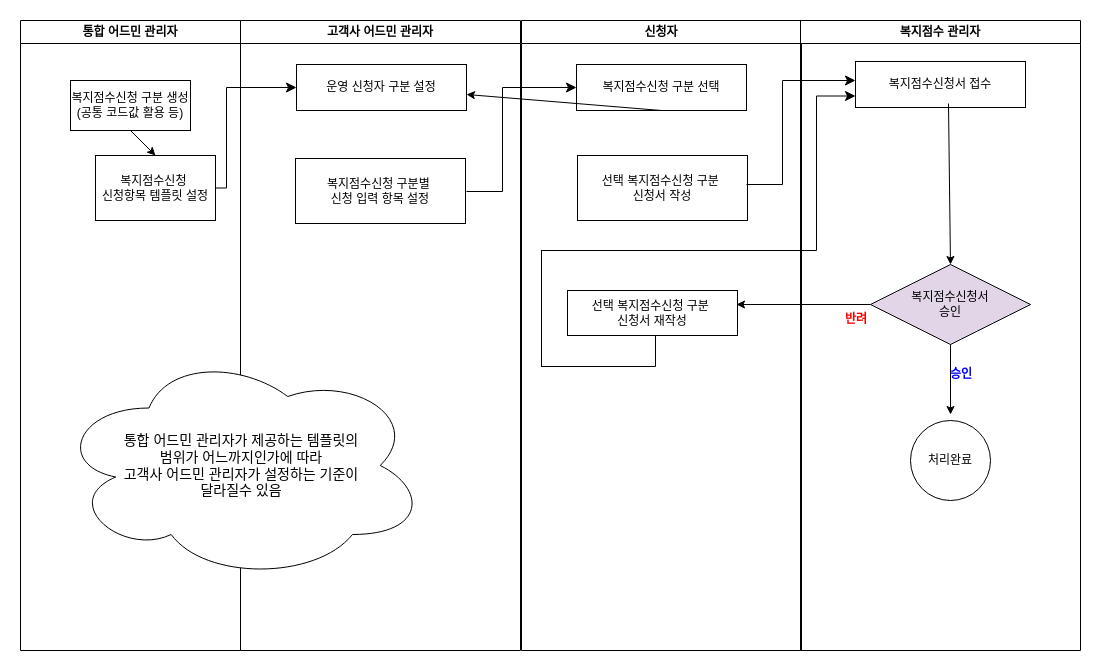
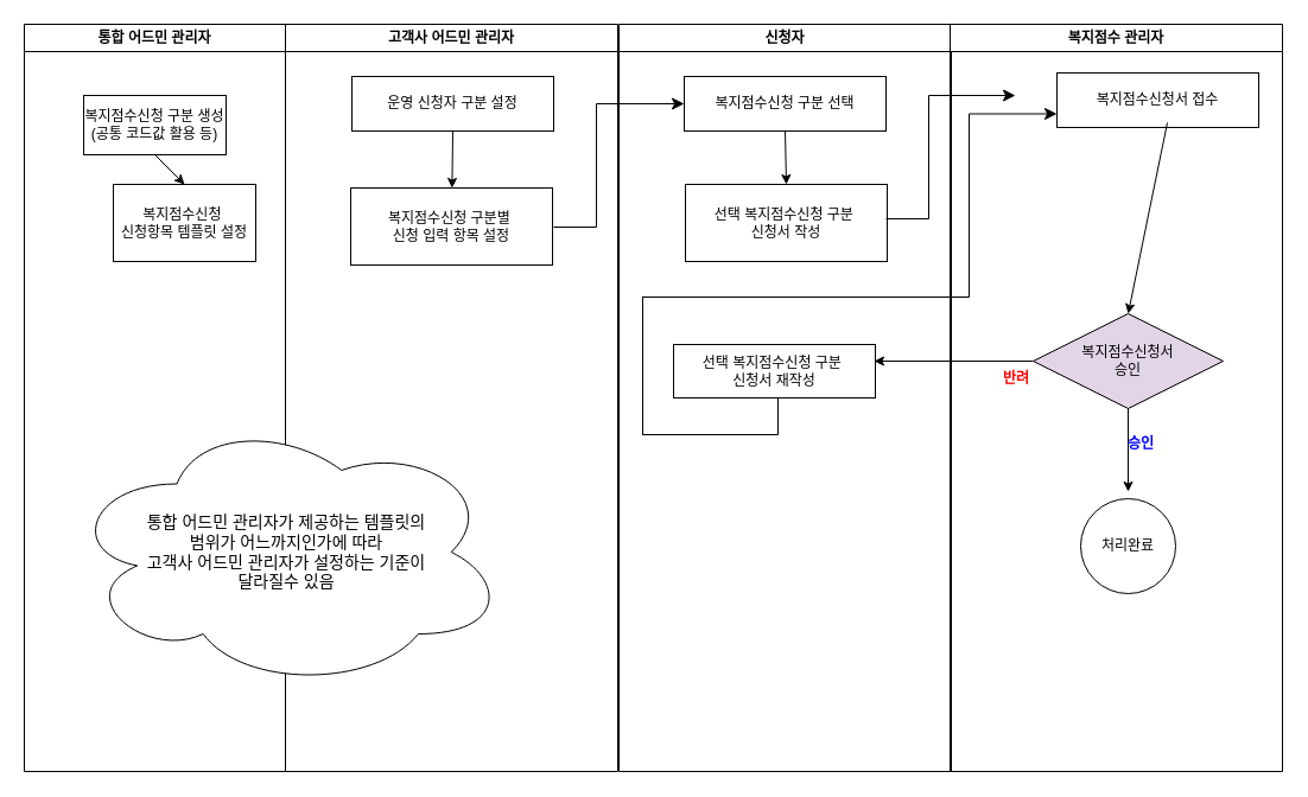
  <mxCell id="0" />
  <mxCell id="1" parent="0" />
  <mxCell id="2" value="통합 어드민 관리자" style="swimlane;whiteSpace=wrap" parent="1" vertex="1"><mxGeometry x="20" y="20" width="220" height="630" as="geometry" /></mxCell>
  <mxCell id="3" value="복지점수신청 구분 생성&lt;div&gt;(공통 코드값 활용 등)&lt;/div&gt;" style="rounded=0;whiteSpace=wrap;html=1;" vertex="1" parent="2"><mxGeometry x="50" y="60" width="120" height="50" as="geometry" /></mxCell>
  <mxCell id="4" value="고객사 어드민 관리자" style="swimlane;whiteSpace=wrap" parent="1" vertex="1"><mxGeometry x="240" y="20" width="280" height="630" as="geometry" /></mxCell>
  <mxCell id="5" value="복지점수신청 구분별&amp;nbsp;&lt;div&gt;신청 입력 항목 설정&lt;/div&gt;" style="rounded=0;whiteSpace=wrap;html=1;" vertex="1" parent="4"><mxGeometry x="55" y="138" width="170" height="65" as="geometry" /></mxCell>
  <mxCell id="6" value="" style="edgeStyle=elbowEdgeStyle;elbow=horizontal;endArrow=classic;html=1;curved=0;rounded=0;endSize=8;startSize=8;exitX=1;exitY=0.5;exitDx=0;exitDy=0;entryX=0;entryY=0.5;entryDx=0;entryDy=0;" edge="1" parent="4" target="9"><mxGeometry width="50" height="50" relative="1" as="geometry"><mxPoint x="226" y="171" as="sourcePoint" /><mxPoint x="332" y="70" as="targetPoint" /><Array as="points"><mxPoint x="262" y="113" /></Array></mxGeometry></mxCell>
  <mxCell id="7" value="&lt;font style=&quot;font-size: 14px;&quot;&gt;통합 어드민 관리자가 제공하는 템플릿의&lt;/font&gt;&lt;div&gt;&lt;font style=&quot;font-size: 14px;&quot;&gt;범위가 어느까지인가에 따라&lt;/font&gt;&lt;/div&gt;&lt;div&gt;&lt;font style=&quot;font-size: 14px;&quot;&gt;고객사 어드민 관리자가 설정하는 기준이&lt;/font&gt;&lt;/div&gt;&lt;div&gt;&lt;font style=&quot;font-size: 14px;&quot;&gt;달라질수 있음&lt;/font&gt;&lt;/div&gt;" style="ellipse;shape=cloud;whiteSpace=wrap;html=1;align=center;" vertex="1" parent="4"><mxGeometry x="-184" y="330" width="370" height="230" as="geometry" /></mxCell>
  <mxCell id="8" value="신청자" style="swimlane;whiteSpace=wrap" parent="1" vertex="1"><mxGeometry x="521" y="20" width="280" height="630" as="geometry" /></mxCell>
  <mxCell id="9" value="복지점수신청 구분 선택" style="rounded=0;whiteSpace=wrap;html=1;" vertex="1" parent="8"><mxGeometry x="55" y="44" width="170" height="46" as="geometry" /></mxCell>
  <mxCell id="10" value="선택 복지점수신청 구분&amp;nbsp;&lt;div&gt;신청서 작성&lt;/div&gt;" style="rounded=0;whiteSpace=wrap;html=1;" vertex="1" parent="8"><mxGeometry x="56" y="135" width="170" height="65" as="geometry" /></mxCell>
- <mxCell id="11" value="" style="endArrow=classic;html=1;rounded=0;exitX=0.5;exitY=1;exitDx=0;exitDy=0;" edge="1" parent="8" source="9" target="23"><mxGeometry width="50" height="50" relative="1" as="geometry"><mxPoint x="33" y="100" as="sourcePoint" /><mxPoint x="32" y="148" as="targetPoint" /></mxGeometry></mxCell>
+ <mxCell id="11" value="" style="endArrow=classic;html=1;rounded=0;exitX=0.5;exitY=1;exitDx=0;exitDy=0;entryX=0.5;entryY=0;entryDx=0;entryDy=0;" edge="1" parent="8" source="9" target="10"><mxGeometry width="50" height="50" relative="1" as="geometry"><mxPoint x="33" y="100" as="sourcePoint" /><mxPoint x="32" y="148" as="targetPoint" /></mxGeometry></mxCell>
  <mxCell id="12" value="선택 복지점수신청 구분&amp;nbsp;&lt;div&gt;신청서 재작성&lt;/div&gt;" style="rounded=0;whiteSpace=wrap;html=1;" vertex="1" parent="8"><mxGeometry x="46" y="270" width="170" height="45" as="geometry" /></mxCell>
  <mxCell id="13" value="" style="shape=partialRectangle;whiteSpace=wrap;html=1;top=0;left=0;fillColor=none;" vertex="1" parent="8"><mxGeometry x="20" y="316" width="114" height="30" as="geometry" /></mxCell>
  <mxCell id="14" value="" style="shape=partialRectangle;whiteSpace=wrap;html=1;bottom=0;right=0;fillColor=none;" vertex="1" parent="8"><mxGeometry x="20" y="230" width="120" height="116" as="geometry" /></mxCell>
  <mxCell id="15" value="복지점수 관리자" style="swimlane;whiteSpace=wrap" vertex="1" parent="1"><mxGeometry x="800" y="20" width="280" height="630" as="geometry" /></mxCell>
  <mxCell id="16" value="복지점수신청서&lt;div&gt;승인&lt;/div&gt;" style="rhombus;whiteSpace=wrap;html=1;fillColor=#e1d5e7;" vertex="1" parent="15"><mxGeometry x="70" y="244" width="160" height="80" as="geometry" /></mxCell>
  <mxCell id="17" value="" style="endArrow=classic;html=1;rounded=0;exitX=0.5;exitY=1;exitDx=0;exitDy=0;" edge="1" parent="15" source="16"><mxGeometry width="50" height="50" relative="1" as="geometry"><mxPoint x="146" y="444" as="sourcePoint" /><mxPoint x="150" y="394" as="targetPoint" /></mxGeometry></mxCell>
  <mxCell id="18" value="" style="edgeStyle=elbowEdgeStyle;elbow=horizontal;endArrow=classic;html=1;curved=0;rounded=0;endSize=8;startSize=8;exitX=1;exitY=0.5;exitDx=0;exitDy=0;entryX=0;entryY=0.5;entryDx=0;entryDy=0;" edge="1" parent="15"><mxGeometry width="50" height="50" relative="1" as="geometry"><mxPoint x="-54" y="164" as="sourcePoint" /><mxPoint x="55" y="60" as="targetPoint" /><Array as="points"><mxPoint x="-18" y="106" /></Array></mxGeometry></mxCell>
  <mxCell id="19" value="&lt;b&gt;&lt;font style=&quot;color: rgb(0, 0, 255);&quot;&gt;승인&lt;/font&gt;&lt;/b&gt;" style="text;html=1;align=center;verticalAlign=middle;whiteSpace=wrap;rounded=0;" vertex="1" parent="15"><mxGeometry x="131" y="339" width="60" height="30" as="geometry" /></mxCell>
  <mxCell id="20" value="처리완료" style="ellipse;whiteSpace=wrap;html=1;aspect=fixed;" vertex="1" parent="15"><mxGeometry x="110" y="400" width="80" height="80" as="geometry" /></mxCell>
  <mxCell id="21" value="복지점수신청&amp;nbsp;&lt;div&gt;신청항목 템플릿 설정&lt;/div&gt;" style="rounded=0;whiteSpace=wrap;html=1;" vertex="1" parent="1"><mxGeometry x="95" y="155" width="120" height="65" as="geometry" /></mxCell>
  <mxCell id="22" value="" style="endArrow=classic;html=1;rounded=0;exitX=0.5;exitY=1;exitDx=0;exitDy=0;entryX=0.5;entryY=0;entryDx=0;entryDy=0;" edge="1" parent="1" source="3" target="21"><mxGeometry width="50" height="50" relative="1" as="geometry"><mxPoint x="536" y="350" as="sourcePoint" /><mxPoint x="586" y="300" as="targetPoint" /></mxGeometry></mxCell>
  <mxCell id="23" value="운영 신청자 구분 설정" style="rounded=0;whiteSpace=wrap;html=1;" vertex="1" parent="1"><mxGeometry x="296" y="64" width="170" height="46" as="geometry" /></mxCell>
- <mxCell id="25" value="복지점수신청서 접수" style="rounded=0;whiteSpace=wrap;html=1;" vertex="1" parent="1"><mxGeometry x="855" y="61" width="170" height="46" as="geometry" /></mxCell>
- <mxCell id="26" value="" style="edgeStyle=elbowEdgeStyle;elbow=horizontal;endArrow=classic;html=1;curved=0;rounded=0;endSize=8;startSize=8;exitX=1;exitY=0.5;exitDx=0;exitDy=0;entryX=0;entryY=0.5;entryDx=0;entryDy=0;" edge="1" parent="1" source="21" target="23"><mxGeometry width="50" height="50" relative="1" as="geometry"><mxPoint x="196" y="190" as="sourcePoint" /><mxPoint x="246" y="140" as="targetPoint" /><Array as="points"><mxPoint x="226" y="130" /></Array></mxGeometry></mxCell>
+ <mxCell id="24" value="" style="endArrow=classic;html=1;rounded=0;exitX=0.5;exitY=1;exitDx=0;exitDy=0;" edge="1" parent="1" source="23" target="5"><mxGeometry width="50" height="50" relative="1" as="geometry"><mxPoint x="536" y="300" as="sourcePoint" /><mxPoint x="586" y="250" as="targetPoint" /></mxGeometry></mxCell>
+ <mxCell id="25" value="복지점수신청서 접수" style="rounded=0;whiteSpace=wrap;html=1;" vertex="1" parent="1"><mxGeometry x="890" y="61" width="170" height="46" as="geometry" /></mxCell>
  <mxCell id="27" value="" style="endArrow=classic;html=1;rounded=0;exitX=0.547;exitY=0.913;exitDx=0;exitDy=0;entryX=0.5;entryY=0;entryDx=0;entryDy=0;exitPerimeter=0;" edge="1" parent="1" source="25" target="16"><mxGeometry width="50" height="50" relative="1" as="geometry"><mxPoint x="960" y="310" as="sourcePoint" /><mxPoint x="960" y="380" as="targetPoint" /></mxGeometry></mxCell>
  <mxCell id="28" value="&lt;b&gt;&lt;font style=&quot;color: rgb(255, 0, 0);&quot;&gt;반려&lt;/font&gt;&lt;/b&gt;" style="text;html=1;align=center;verticalAlign=middle;whiteSpace=wrap;rounded=0;" vertex="1" parent="1"><mxGeometry x="826" y="304" width="60" height="30" as="geometry" /></mxCell>
  <mxCell id="29" value="" style="endArrow=classic;html=1;rounded=0;exitX=0;exitY=0.5;exitDx=0;exitDy=0;" edge="1" parent="1" source="16"><mxGeometry width="50" height="50" relative="1" as="geometry"><mxPoint x="866" y="300" as="sourcePoint" /><mxPoint x="736" y="304" as="targetPoint" /></mxGeometry></mxCell>
  <mxCell id="30" value="" style="edgeStyle=elbowEdgeStyle;elbow=horizontal;endArrow=classic;html=1;curved=0;rounded=0;endSize=8;startSize=8;exitX=1;exitY=0.5;exitDx=0;exitDy=0;entryX=0;entryY=0.75;entryDx=0;entryDy=0;" edge="1" parent="1" target="25"><mxGeometry width="50" height="50" relative="1" as="geometry"><mxPoint x="661" y="250" as="sourcePoint" /><mxPoint x="770" y="146" as="targetPoint" /><Array as="points"><mxPoint x="816" y="200" /></Array></mxGeometry></mxCell>
